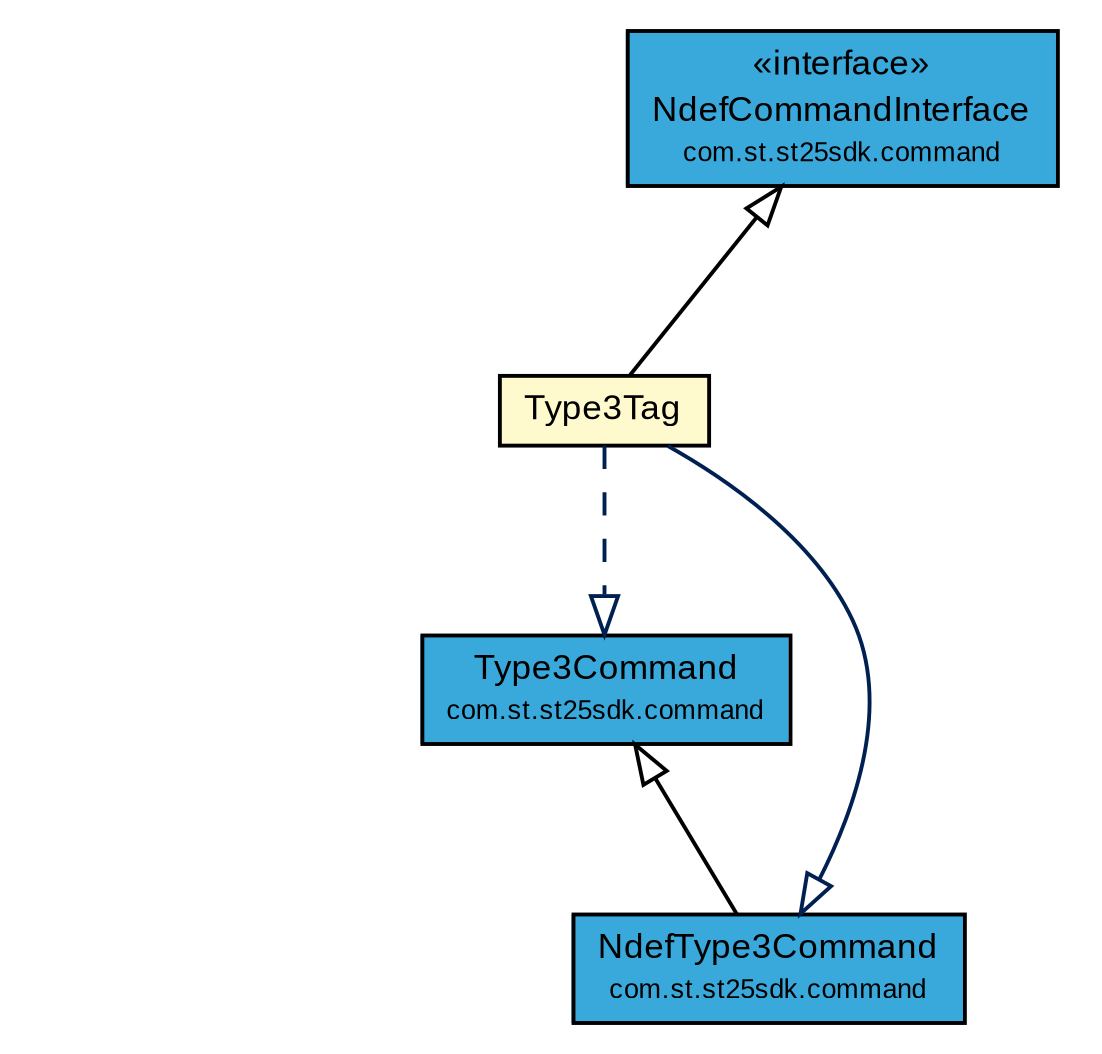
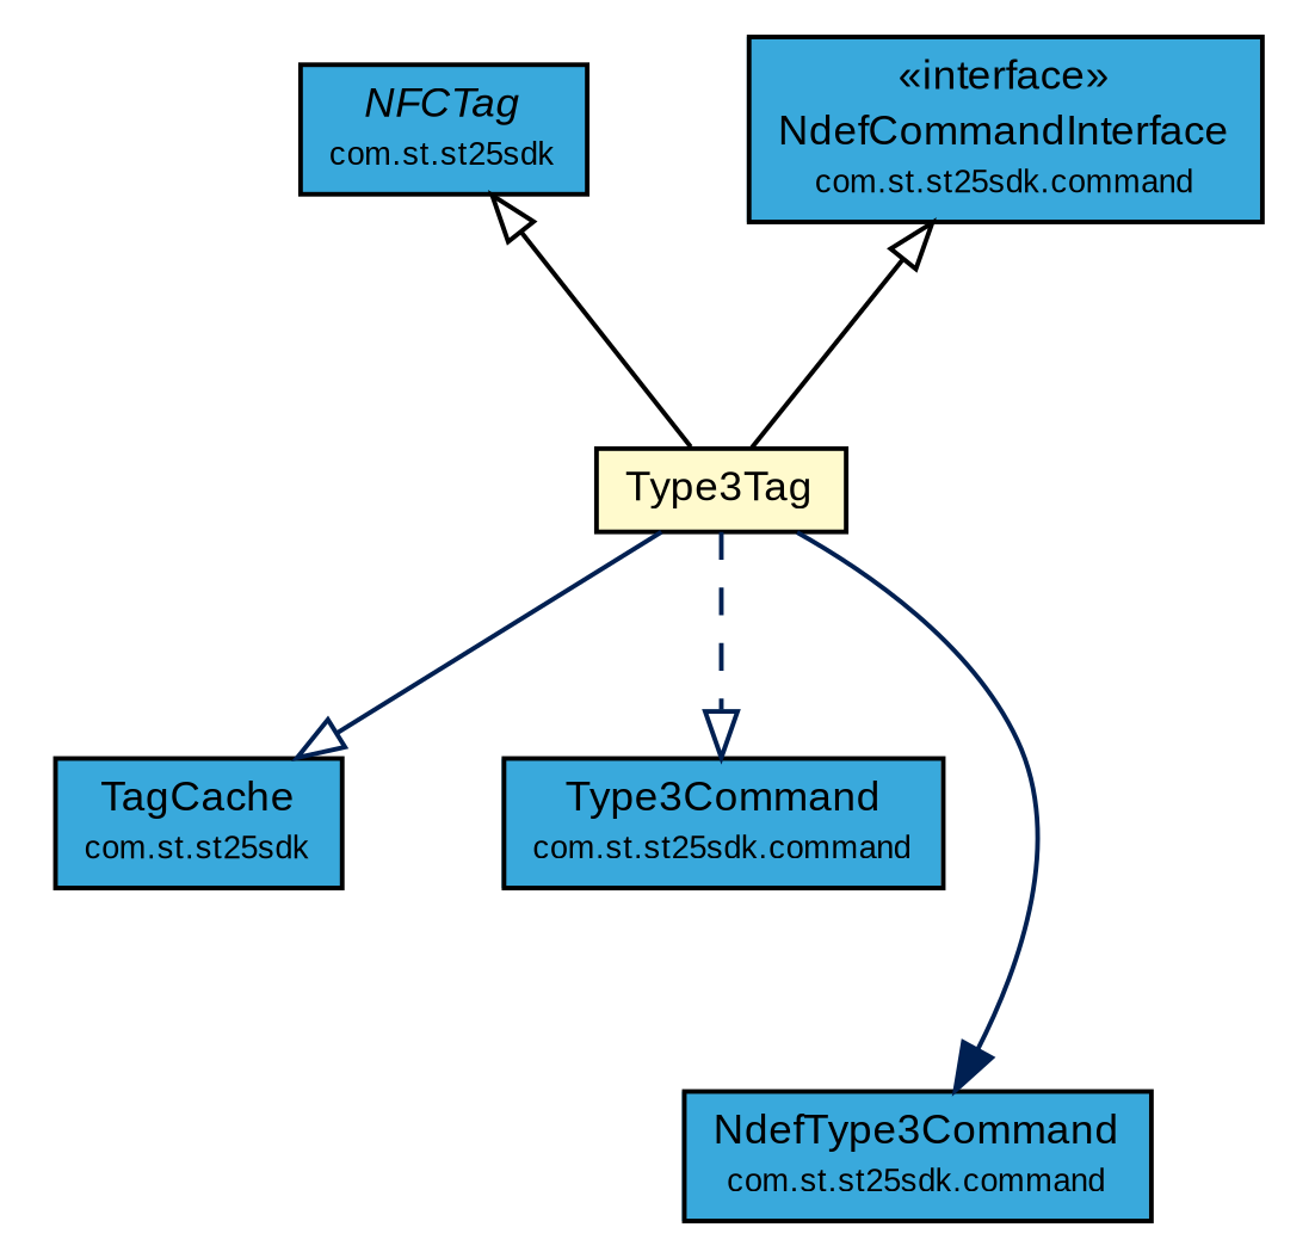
  digraph {
    nodesep=0.25
    ranksep=0.5
    node [fontcolor=black fontname=arial fontsize=9.0 shape=plaintext]
    edge [fontname=arial fontsize=10 headport=p labelfontname=arial labelfontsize=10 tailport=p]
+   n1 [label=<<table title="com.st.st25sdk.TagCache" border="0" cellborder="1" cellspacing="0" cellpadding="2" port="p" bgcolor="#39a9dc" href="../TagCache.html"> 		<tr><td><table border="0" cellspacing="0" cellpadding="1"> <tr><td align="center" balign="center"> TagCache </td></tr> <tr><td align="center" balign="center"><font point-size="7.0"> com.st.st25sdk </font></td></tr> 		</table></td></tr> 		</table>>]
+   n2 [label=<<table title="com.st.st25sdk.NFCTag" border="0" cellborder="1" cellspacing="0" cellpadding="2" port="p" bgcolor="#39a9dc" href="../NFCTag.html"> 		<tr><td><table border="0" cellspacing="0" cellpadding="1"> <tr><td align="center" balign="center"><font face="arial italic"> NFCTag </font></td></tr> <tr><td align="center" balign="center"><font point-size="7.0"> com.st.st25sdk </font></td></tr> 		</table></td></tr> 		</table>>]
    n3 [label=<<table title="com.st.st25sdk.type3.Type3Tag" border="0" cellborder="1" cellspacing="0" cellpadding="2" port="p" bgcolor="lemonChiffon" href="./Type3Tag.html"> 		<tr><td><table border="0" cellspacing="0" cellpadding="1"> <tr><td align="center" balign="center"> Type3Tag </td></tr> 		</table></td></tr> 		</table>>]
    n4 [label=<<table title="com.st.st25sdk.command.Type3Command" border="0" cellborder="1" cellspacing="0" cellpadding="2" port="p" bgcolor="#39a9dc" href="../command/Type3Command.html"> 		<tr><td><table border="0" cellspacing="0" cellpadding="1"> <tr><td align="center" balign="center"> Type3Command </td></tr> <tr><td align="center" balign="center"><font point-size="7.0"> com.st.st25sdk.command </font></td></tr> 		</table></td></tr> 		</table>>]
    n5 [label=<<table title="com.st.st25sdk.command.NdefType3Command" border="0" cellborder="1" cellspacing="0" cellpadding="2" port="p" bgcolor="#39a9dc" href="../command/NdefType3Command.html"> 		<tr><td><table border="0" cellspacing="0" cellpadding="1"> <tr><td align="center" balign="center"> NdefType3Command </td></tr> <tr><td align="center" balign="center"><font point-size="7.0"> com.st.st25sdk.command </font></td></tr> 		</table></td></tr> 		</table>>]
    n6 [label=<<table title="com.st.st25sdk.command.NdefCommandInterface" border="0" cellborder="1" cellspacing="0" cellpadding="2" port="p" bgcolor="#39a9dc" href="../command/NdefCommandInterface.html"> 		<tr><td><table border="0" cellspacing="0" cellpadding="1"> <tr><td align="center" balign="center"> &#171;interface&#187; </td></tr> <tr><td align="center" balign="center"> NdefCommandInterface </td></tr> <tr><td align="center" balign="center"><font point-size="7.0"> com.st.st25sdk.command </font></td></tr> 		</table></td></tr> 		</table>>]
+   n2 -> n3 [arrowtail=empty dir=back]
+   n3 -> n1 [arrowhead=onormal color="#002052" fontcolor="#002052" fontsize=10.0]
    n3 -> n4 [arrowhead=onormal color="#002052" fontcolor="#002052" fontsize=10.0 style=dashed]
-   n3 -> n5 [arrowhead=onormal color="#002052" fontcolor="#002052" fontsize=10.0]
-   n4 -> n5 [arrowtail=empty dir=back]
+   n3 -> n5 [arrowhead=normal color="#002052" fontcolor="#002052" fontsize=10.0]
    n6 -> n3 [arrowtail=empty dir=back style=solid]
  }
